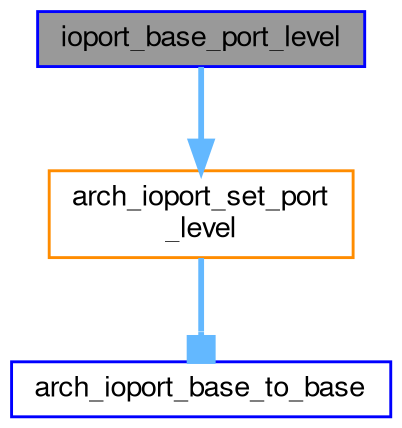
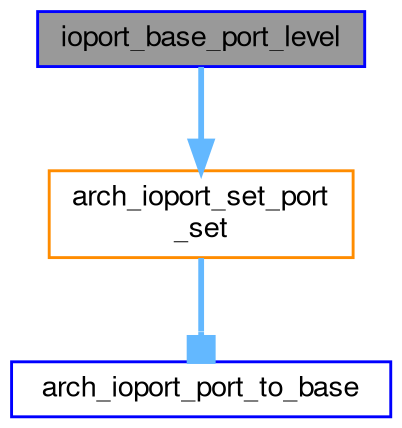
  digraph {
    rankdir=TB
    node [color=blue fillcolor=white fontname=FreeSans fontsize=10 shape=box style=filled]
    edge [color=steelblue1 fontname=FreeSans fontsize=10 labelfontname=FreeSans labelfontsize=10 style=bold]
    n1 [fillcolor=grey60 fontcolor=black height=0.2 label=ioport_base_port_level width=0.4]
-   n2 [color=darkorange height=0.2 label="arch_ioport_set_port\l_level" width=0.4]
-   n3 [height=0.2 label=arch_ioport_base_to_base width=0.4]
+   n2 [color=darkorange height=0.2 label="arch_ioport_set_port\l_set" width=0.4]
+   n3 [height=0.2 label=arch_ioport_port_to_base width=0.4]
    n1 -> n2 [arrowhead=normal]
    n2 -> n3 [arrowhead=box]
  }
